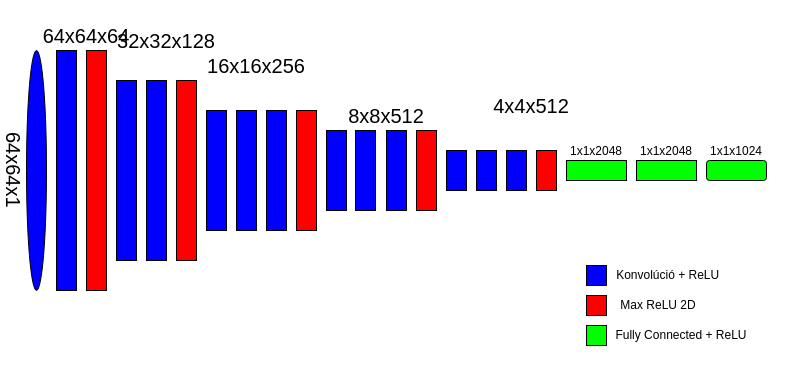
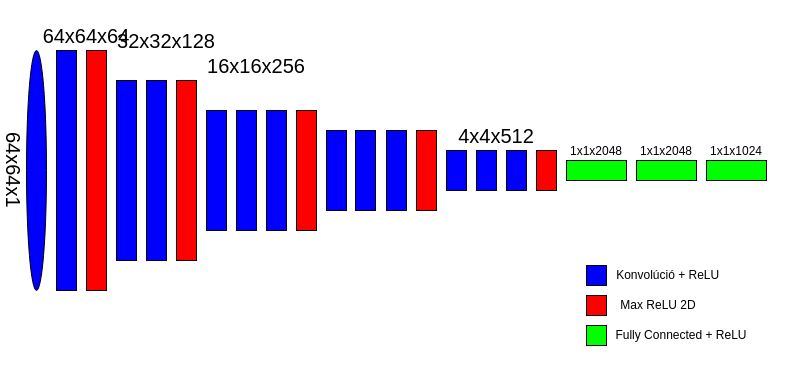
  <mxCell id="0" />
  <mxCell id="1" parent="0" />
  <mxCell id="2" value="&lt;font style=&quot;font-size: 20px;&quot;&gt;64x64x1&lt;/font&gt;" style="ellipse;whiteSpace=wrap;html=1;fillColor=light-dark(#0000FF,#FFFFFF);textDirection=vertical-rl;labelPosition=left;verticalLabelPosition=middle;align=right;verticalAlign=middle;" parent="1" vertex="1"><mxGeometry x="20" y="50" width="20" height="240" as="geometry" /></mxCell>
  <mxCell id="3" value="" style="rounded=0;whiteSpace=wrap;html=1;fillColor=light-dark(#0000FF,#FFFFFF);textDirection=vertical-rl;labelPosition=left;verticalLabelPosition=middle;align=right;verticalAlign=middle;" parent="1" vertex="1"><mxGeometry x="50" y="50" width="20" height="240" as="geometry" /></mxCell>
  <mxCell id="4" value="" style="rounded=0;whiteSpace=wrap;html=1;fillColor=light-dark(#FF0000,#FFFFFF);textDirection=vertical-rl;labelPosition=left;verticalLabelPosition=middle;align=right;verticalAlign=middle;" parent="1" vertex="1"><mxGeometry x="80" y="50" width="20" height="240" as="geometry" /></mxCell>
  <mxCell id="5" value="" style="rounded=0;whiteSpace=wrap;html=1;fillColor=light-dark(#0000FF,#FFFFFF);textDirection=vertical-rl;labelPosition=left;verticalLabelPosition=middle;align=right;verticalAlign=middle;" parent="1" vertex="1"><mxGeometry x="110" y="80" width="20" height="180" as="geometry" /></mxCell>
  <mxCell id="6" value="" style="rounded=0;whiteSpace=wrap;html=1;fillColor=light-dark(#0000FF,#FFFFFF);textDirection=vertical-rl;labelPosition=left;verticalLabelPosition=middle;align=right;verticalAlign=middle;" parent="1" vertex="1"><mxGeometry x="140" y="80" width="20" height="180" as="geometry" /></mxCell>
  <mxCell id="7" value="" style="rounded=0;whiteSpace=wrap;html=1;fillColor=light-dark(#FF0000,#FFFFFF);textDirection=vertical-rl;labelPosition=left;verticalLabelPosition=middle;align=right;verticalAlign=middle;" parent="1" vertex="1"><mxGeometry x="170" y="80" width="20" height="180" as="geometry" /></mxCell>
  <mxCell id="8" value="" style="rounded=0;whiteSpace=wrap;html=1;fillColor=light-dark(#0000FF,#FFFFFF);textDirection=vertical-rl;labelPosition=left;verticalLabelPosition=middle;align=right;verticalAlign=middle;" parent="1" vertex="1"><mxGeometry x="200" y="110" width="20" height="120" as="geometry" /></mxCell>
  <mxCell id="9" value="" style="rounded=0;whiteSpace=wrap;html=1;fillColor=light-dark(#0000FF,#FFFFFF);textDirection=vertical-rl;labelPosition=left;verticalLabelPosition=middle;align=right;verticalAlign=middle;" parent="1" vertex="1"><mxGeometry x="230" y="110" width="20" height="120" as="geometry" /></mxCell>
  <mxCell id="10" value="" style="rounded=0;whiteSpace=wrap;html=1;fillColor=light-dark(#0000FF,#FFFFFF);textDirection=vertical-rl;labelPosition=left;verticalLabelPosition=middle;align=right;verticalAlign=middle;" parent="1" vertex="1"><mxGeometry x="260" y="110" width="20" height="120" as="geometry" /></mxCell>
  <mxCell id="11" value="" style="rounded=0;whiteSpace=wrap;html=1;fillColor=light-dark(#FF0000,#FFFFFF);textDirection=vertical-rl;labelPosition=left;verticalLabelPosition=middle;align=right;verticalAlign=middle;" parent="1" vertex="1"><mxGeometry x="290" y="110" width="20" height="120" as="geometry" /></mxCell>
  <mxCell id="12" value="" style="rounded=0;whiteSpace=wrap;html=1;fillColor=light-dark(#0000FF,#FFFFFF);textDirection=vertical-rl;labelPosition=left;verticalLabelPosition=middle;align=right;verticalAlign=middle;" parent="1" vertex="1"><mxGeometry x="320" y="130" width="20" height="80" as="geometry" /></mxCell>
  <mxCell id="13" value="" style="rounded=0;whiteSpace=wrap;html=1;fillColor=light-dark(#0000FF,#FFFFFF);textDirection=vertical-rl;labelPosition=left;verticalLabelPosition=middle;align=right;verticalAlign=middle;" parent="1" vertex="1"><mxGeometry x="349" y="130" width="20" height="80" as="geometry" /></mxCell>
  <mxCell id="14" value="" style="rounded=0;whiteSpace=wrap;html=1;fillColor=light-dark(#0000FF,#FFFFFF);textDirection=vertical-rl;labelPosition=left;verticalLabelPosition=middle;align=right;verticalAlign=middle;" parent="1" vertex="1"><mxGeometry x="380" y="130" width="20" height="80" as="geometry" /></mxCell>
  <mxCell id="15" value="" style="rounded=0;whiteSpace=wrap;html=1;fillColor=light-dark(#FF0000,#FFFFFF);textDirection=vertical-rl;labelPosition=left;verticalLabelPosition=middle;align=right;verticalAlign=middle;" parent="1" vertex="1"><mxGeometry x="410" y="130" width="20" height="80" as="geometry" /></mxCell>
  <mxCell id="16" value="" style="rounded=0;whiteSpace=wrap;html=1;fillColor=light-dark(#0000FF,#FFFFFF);textDirection=vertical-rl;labelPosition=left;verticalLabelPosition=middle;align=right;verticalAlign=middle;" parent="1" vertex="1"><mxGeometry x="440" y="150" width="20" height="40" as="geometry" /></mxCell>
  <mxCell id="17" value="" style="rounded=0;whiteSpace=wrap;html=1;fillColor=light-dark(#0000FF,#FFFFFF);textDirection=vertical-rl;labelPosition=left;verticalLabelPosition=middle;align=right;verticalAlign=middle;" parent="1" vertex="1"><mxGeometry x="470" y="150" width="20" height="40" as="geometry" /></mxCell>
  <mxCell id="18" value="" style="rounded=0;whiteSpace=wrap;html=1;fillColor=light-dark(#0000FF,#FFFFFF);textDirection=vertical-rl;labelPosition=left;verticalLabelPosition=middle;align=right;verticalAlign=middle;" parent="1" vertex="1"><mxGeometry x="500" y="150" width="20" height="40" as="geometry" /></mxCell>
  <mxCell id="19" value="" style="rounded=0;whiteSpace=wrap;html=1;fillColor=light-dark(#FF0000,#FFFFFF);textDirection=vertical-rl;labelPosition=left;verticalLabelPosition=middle;align=right;verticalAlign=middle;" parent="1" vertex="1"><mxGeometry x="530" y="150" width="20" height="40" as="geometry" /></mxCell>
  <mxCell id="20" value="1x1x2048" style="rounded=0;whiteSpace=wrap;html=1;fillColor=light-dark(#00FF00,#00FF00);textDirection=ltr;labelPosition=center;verticalLabelPosition=top;align=center;verticalAlign=bottom;" parent="1" vertex="1"><mxGeometry x="560" y="160" width="60" height="20" as="geometry" /></mxCell>
  <mxCell id="21" value="1x1x2048" style="rounded=0;whiteSpace=wrap;html=1;fillColor=light-dark(#00FF00,#00FF00);textDirection=ltr;labelPosition=center;verticalLabelPosition=top;align=center;verticalAlign=bottom;" parent="1" vertex="1"><mxGeometry x="630" y="160" width="60" height="20" as="geometry" /></mxCell>
- <mxCell id="22" value="1x1x1024" style="whiteSpace=wrap;html=1;fillColor=light-dark(#00FF00,#00FF00);textDirection=ltr;labelPosition=center;verticalLabelPosition=top;align=center;verticalAlign=bottom;rounded=1;" parent="1" vertex="1"><mxGeometry x="700" y="160" width="60" height="20" as="geometry" /></mxCell>
+ <mxCell id="22" value="1x1x1024" style="rounded=0;whiteSpace=wrap;html=1;fillColor=light-dark(#00FF00,#00FF00);textDirection=ltr;labelPosition=center;verticalLabelPosition=top;align=center;verticalAlign=bottom;" parent="1" vertex="1"><mxGeometry x="700" y="160" width="60" height="20" as="geometry" /></mxCell>
  <mxCell id="23" value="&lt;font style=&quot;font-size: 20px;&quot;&gt;64x64x64&lt;/font&gt;" style="text;html=1;align=center;verticalAlign=middle;whiteSpace=wrap;rounded=0;" parent="1" vertex="1"><mxGeometry x="50" y="20" width="60" height="30" as="geometry" /></mxCell>
  <mxCell id="24" value="&lt;font style=&quot;font-size: 20px;&quot;&gt;32x32x128&lt;/font&gt;" style="text;html=1;align=center;verticalAlign=middle;whiteSpace=wrap;rounded=0;" parent="1" vertex="1"><mxGeometry x="120" y="25" width="80" height="30" as="geometry" /></mxCell>
  <mxCell id="25" value="&lt;font style=&quot;font-size: 20px;&quot;&gt;16x16x256&lt;/font&gt;" style="text;html=1;align=center;verticalAlign=middle;whiteSpace=wrap;rounded=0;" parent="1" vertex="1"><mxGeometry x="210" y="50" width="80" height="30" as="geometry" /></mxCell>
- <mxCell id="26" value="&lt;font style=&quot;font-size: 20px;&quot;&gt;8x8x512&lt;/font&gt;" style="text;html=1;align=center;verticalAlign=middle;whiteSpace=wrap;rounded=0;" parent="1" vertex="1"><mxGeometry x="340" y="100" width="80" height="30" as="geometry" /></mxCell>
- <mxCell id="27" value="&lt;font style=&quot;font-size: 20px;&quot;&gt;4x4x512&lt;/font&gt;" style="text;html=1;align=center;verticalAlign=middle;whiteSpace=wrap;rounded=0;" parent="1" vertex="1"><mxGeometry x="485" y="90" width="80" height="30" as="geometry" /></mxCell>
+ <mxCell id="27" value="&lt;font style=&quot;font-size: 20px;&quot;&gt;4x4x512&lt;/font&gt;" style="text;html=1;align=center;verticalAlign=middle;whiteSpace=wrap;rounded=0;" parent="1" vertex="1"><mxGeometry x="450" y="120" width="80" height="30" as="geometry" /></mxCell>
  <mxCell id="28" value="" style="rounded=0;whiteSpace=wrap;html=1;fillColor=light-dark(#0000FF,#FFFFFF);textDirection=ltr;labelPosition=right;verticalLabelPosition=middle;align=left;verticalAlign=middle;" parent="1" vertex="1"><mxGeometry x="580" y="265" width="20" height="20" as="geometry" /></mxCell>
  <mxCell id="29" value="&lt;span style=&quot;text-align: left;&quot;&gt;&amp;nbsp; &amp;nbsp; Konvolúció + ReLU&lt;/span&gt;" style="text;html=1;align=center;verticalAlign=middle;whiteSpace=wrap;rounded=0;" parent="1" vertex="1"><mxGeometry x="590" y="260" width="130" height="30" as="geometry" /></mxCell>
  <mxCell id="30" value="" style="rounded=0;whiteSpace=wrap;html=1;fillColor=light-dark(#FF0000,#FFFFFF);textDirection=ltr;labelPosition=right;verticalLabelPosition=middle;align=left;verticalAlign=middle;" parent="1" vertex="1"><mxGeometry x="580" y="295" width="20" height="20" as="geometry" /></mxCell>
  <mxCell id="31" value="&lt;span style=&quot;text-align: left;&quot;&gt;Max ReLU 2D&lt;/span&gt;" style="text;html=1;align=center;verticalAlign=middle;whiteSpace=wrap;rounded=0;" parent="1" vertex="1"><mxGeometry x="587" y="290" width="130" height="30" as="geometry" /></mxCell>
  <mxCell id="32" value="" style="rounded=0;whiteSpace=wrap;html=1;fillColor=light-dark(#00FF00,#00FF00);textDirection=ltr;labelPosition=right;verticalLabelPosition=middle;align=left;verticalAlign=middle;" parent="1" vertex="1"><mxGeometry x="580" y="325" width="20" height="20" as="geometry" /></mxCell>
  <mxCell id="33" value="&lt;div style=&quot;text-align: left;&quot;&gt;&lt;span style=&quot;background-color: transparent; color: light-dark(rgb(0, 0, 0), rgb(255, 255, 255));&quot;&gt;Fully Connected + ReLU&lt;/span&gt;&lt;/div&gt;" style="text;html=1;align=center;verticalAlign=middle;whiteSpace=wrap;rounded=0;" parent="1" vertex="1"><mxGeometry x="590" y="320" width="170" height="30" as="geometry" /></mxCell>
